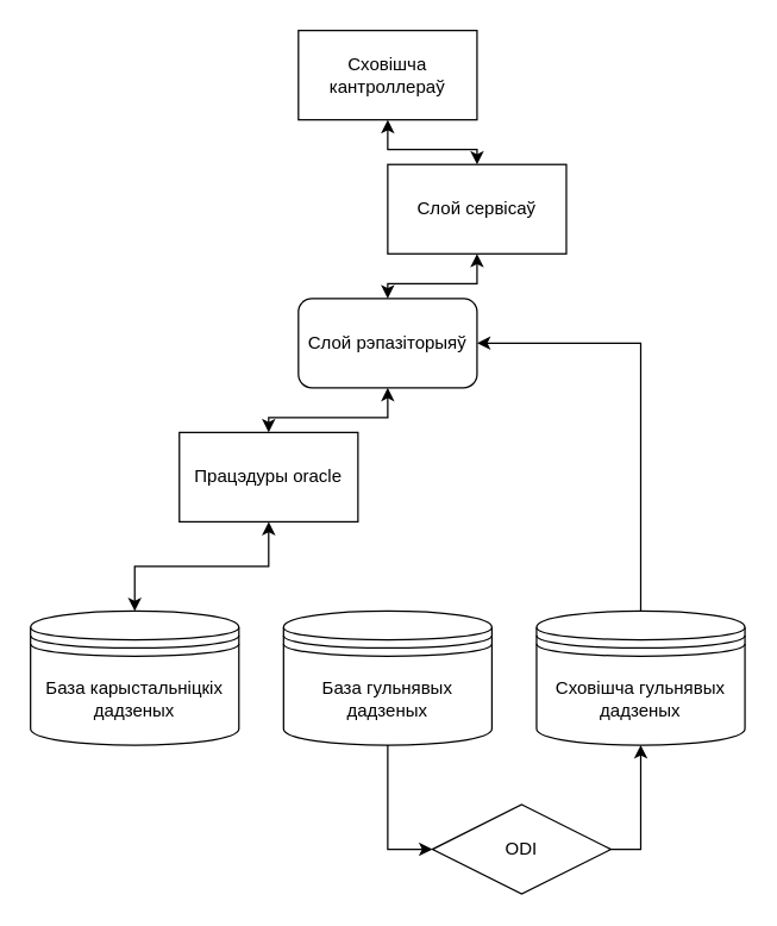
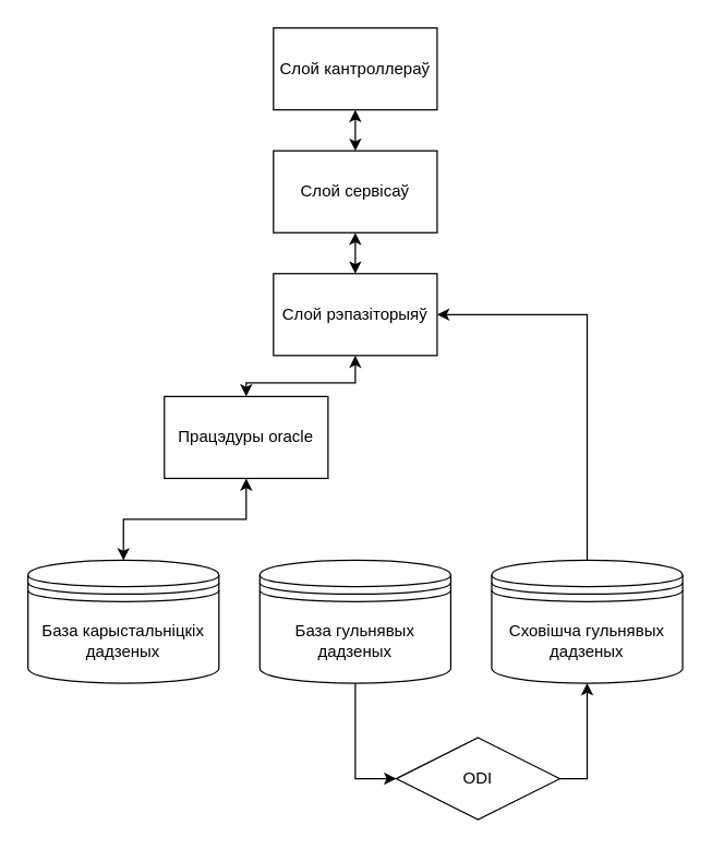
  <mxCell id="0" style=";html=1;" />
  <mxCell id="1" style=";html=1;" parent="0" />
  <mxCell id="2" value="База карыстальніцкіх дадзеных" style="shape=datastore;whiteSpace=wrap;html=1;" vertex="1" parent="1"><mxGeometry x="20" y="410" width="140" height="90" as="geometry" /></mxCell>
  <mxCell id="3" style="edgeStyle=orthogonalEdgeStyle;rounded=0;orthogonalLoop=1;jettySize=auto;html=1;entryX=0;entryY=0.5;entryDx=0;entryDy=0;startArrow=none;startFill=0;endArrow=classic;endFill=1;" edge="1" parent="1" source="4" target="16"><mxGeometry relative="1" as="geometry" /></mxCell>
  <mxCell id="4" value="База гульнявых дадзеных" style="shape=datastore;whiteSpace=wrap;html=1;" vertex="1" parent="1"><mxGeometry x="190" y="410" width="140" height="90" as="geometry" /></mxCell>
  <mxCell id="5" value="Сховішча гульнявых дадзеных" style="shape=datastore;whiteSpace=wrap;html=1;" vertex="1" parent="1"><mxGeometry x="360" y="410" width="140" height="90" as="geometry" /></mxCell>
  <mxCell id="6" style="edgeStyle=orthogonalEdgeStyle;rounded=0;orthogonalLoop=1;jettySize=auto;html=1;entryX=0.5;entryY=0;entryDx=0;entryDy=0;startArrow=classic;startFill=1;" edge="1" parent="1" source="8" target="14"><mxGeometry relative="1" as="geometry" /></mxCell>
  <mxCell id="7" style="edgeStyle=orthogonalEdgeStyle;rounded=0;orthogonalLoop=1;jettySize=auto;html=1;entryX=0.5;entryY=0;entryDx=0;entryDy=0;startArrow=classic;startFill=1;endArrow=none;endFill=0;" edge="1" parent="1" source="8" target="5"><mxGeometry relative="1" as="geometry" /></mxCell>
- <mxCell id="8" value="Слой рэпазіторыяў" style="whiteSpace=wrap;html=1;rounded=1;" vertex="1" parent="1"><mxGeometry x="200" y="200" width="120" height="60" as="geometry" /></mxCell>
+ <mxCell id="8" value="Слой рэпазіторыяў" style="rounded=0;whiteSpace=wrap;html=1;" vertex="1" parent="1"><mxGeometry x="200" y="200" width="120" height="60" as="geometry" /></mxCell>
  <mxCell id="9" value="" style="edgeStyle=orthogonalEdgeStyle;rounded=0;orthogonalLoop=1;jettySize=auto;html=1;startArrow=classic;startFill=1;" edge="1" parent="1" source="10" target="8"><mxGeometry relative="1" as="geometry" /></mxCell>
- <mxCell id="10" value="Слой сервісаў" style="rounded=0;whiteSpace=wrap;html=1;" vertex="1" parent="1"><mxGeometry x="260" y="110" width="120" height="60" as="geometry" /></mxCell>
+ <mxCell id="10" value="Слой сервісаў" style="rounded=0;whiteSpace=wrap;html=1;" vertex="1" parent="1"><mxGeometry x="200" y="110" width="120" height="60" as="geometry" /></mxCell>
  <mxCell id="11" value="" style="edgeStyle=orthogonalEdgeStyle;rounded=0;orthogonalLoop=1;jettySize=auto;html=1;startArrow=classic;startFill=1;" edge="1" parent="1" source="12" target="10"><mxGeometry relative="1" as="geometry" /></mxCell>
- <mxCell id="12" value="Сховішча кантроллераў" style="rounded=0;whiteSpace=wrap;html=1;" vertex="1" parent="1"><mxGeometry x="200" y="20" width="120" height="60" as="geometry" /></mxCell>
+ <mxCell id="12" value="Слой кантроллераў" style="rounded=0;whiteSpace=wrap;html=1;" vertex="1" parent="1"><mxGeometry x="200" y="20" width="120" height="60" as="geometry" /></mxCell>
  <mxCell id="13" style="edgeStyle=orthogonalEdgeStyle;rounded=0;orthogonalLoop=1;jettySize=auto;html=1;entryX=0.5;entryY=0;entryDx=0;entryDy=0;startArrow=classic;startFill=1;" edge="1" parent="1" source="14" target="2"><mxGeometry relative="1" as="geometry" /></mxCell>
  <mxCell id="14" value="Працэдуры oracle" style="rounded=0;whiteSpace=wrap;html=1;" vertex="1" parent="1"><mxGeometry x="120" y="290" width="120" height="60" as="geometry" /></mxCell>
  <mxCell id="15" style="edgeStyle=orthogonalEdgeStyle;rounded=0;orthogonalLoop=1;jettySize=auto;html=1;entryX=0.5;entryY=1;entryDx=0;entryDy=0;startArrow=none;startFill=0;endArrow=classic;endFill=1;" edge="1" parent="1" source="16" target="5"><mxGeometry relative="1" as="geometry"><Array as="points"><mxPoint x="430" y="570" /></Array></mxGeometry></mxCell>
  <mxCell id="16" value="ODI" style="rhombus;whiteSpace=wrap;html=1;" vertex="1" parent="1"><mxGeometry x="290" y="540" width="120" height="60" as="geometry" /></mxCell>
